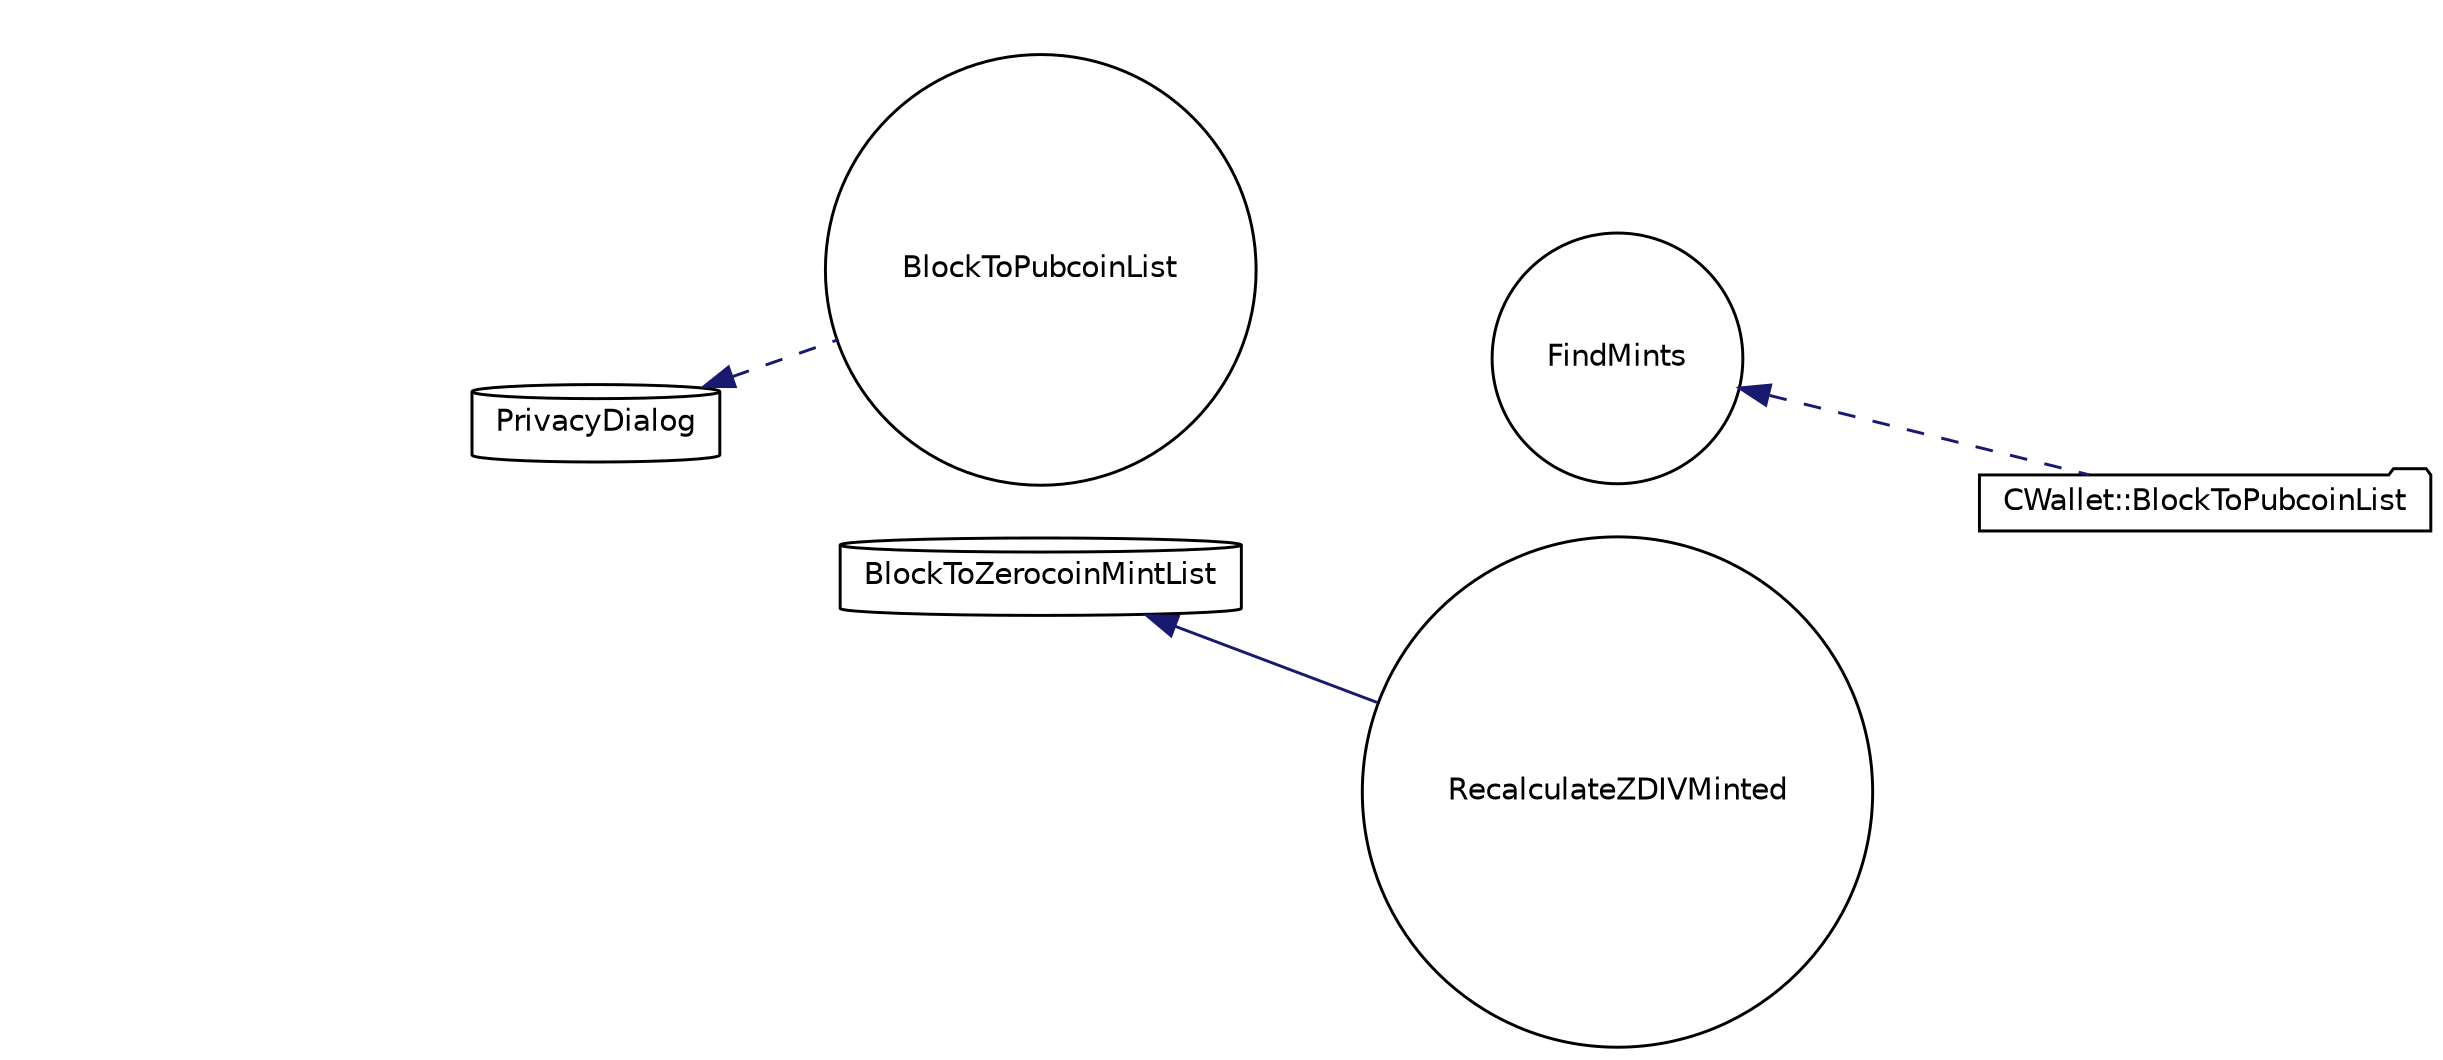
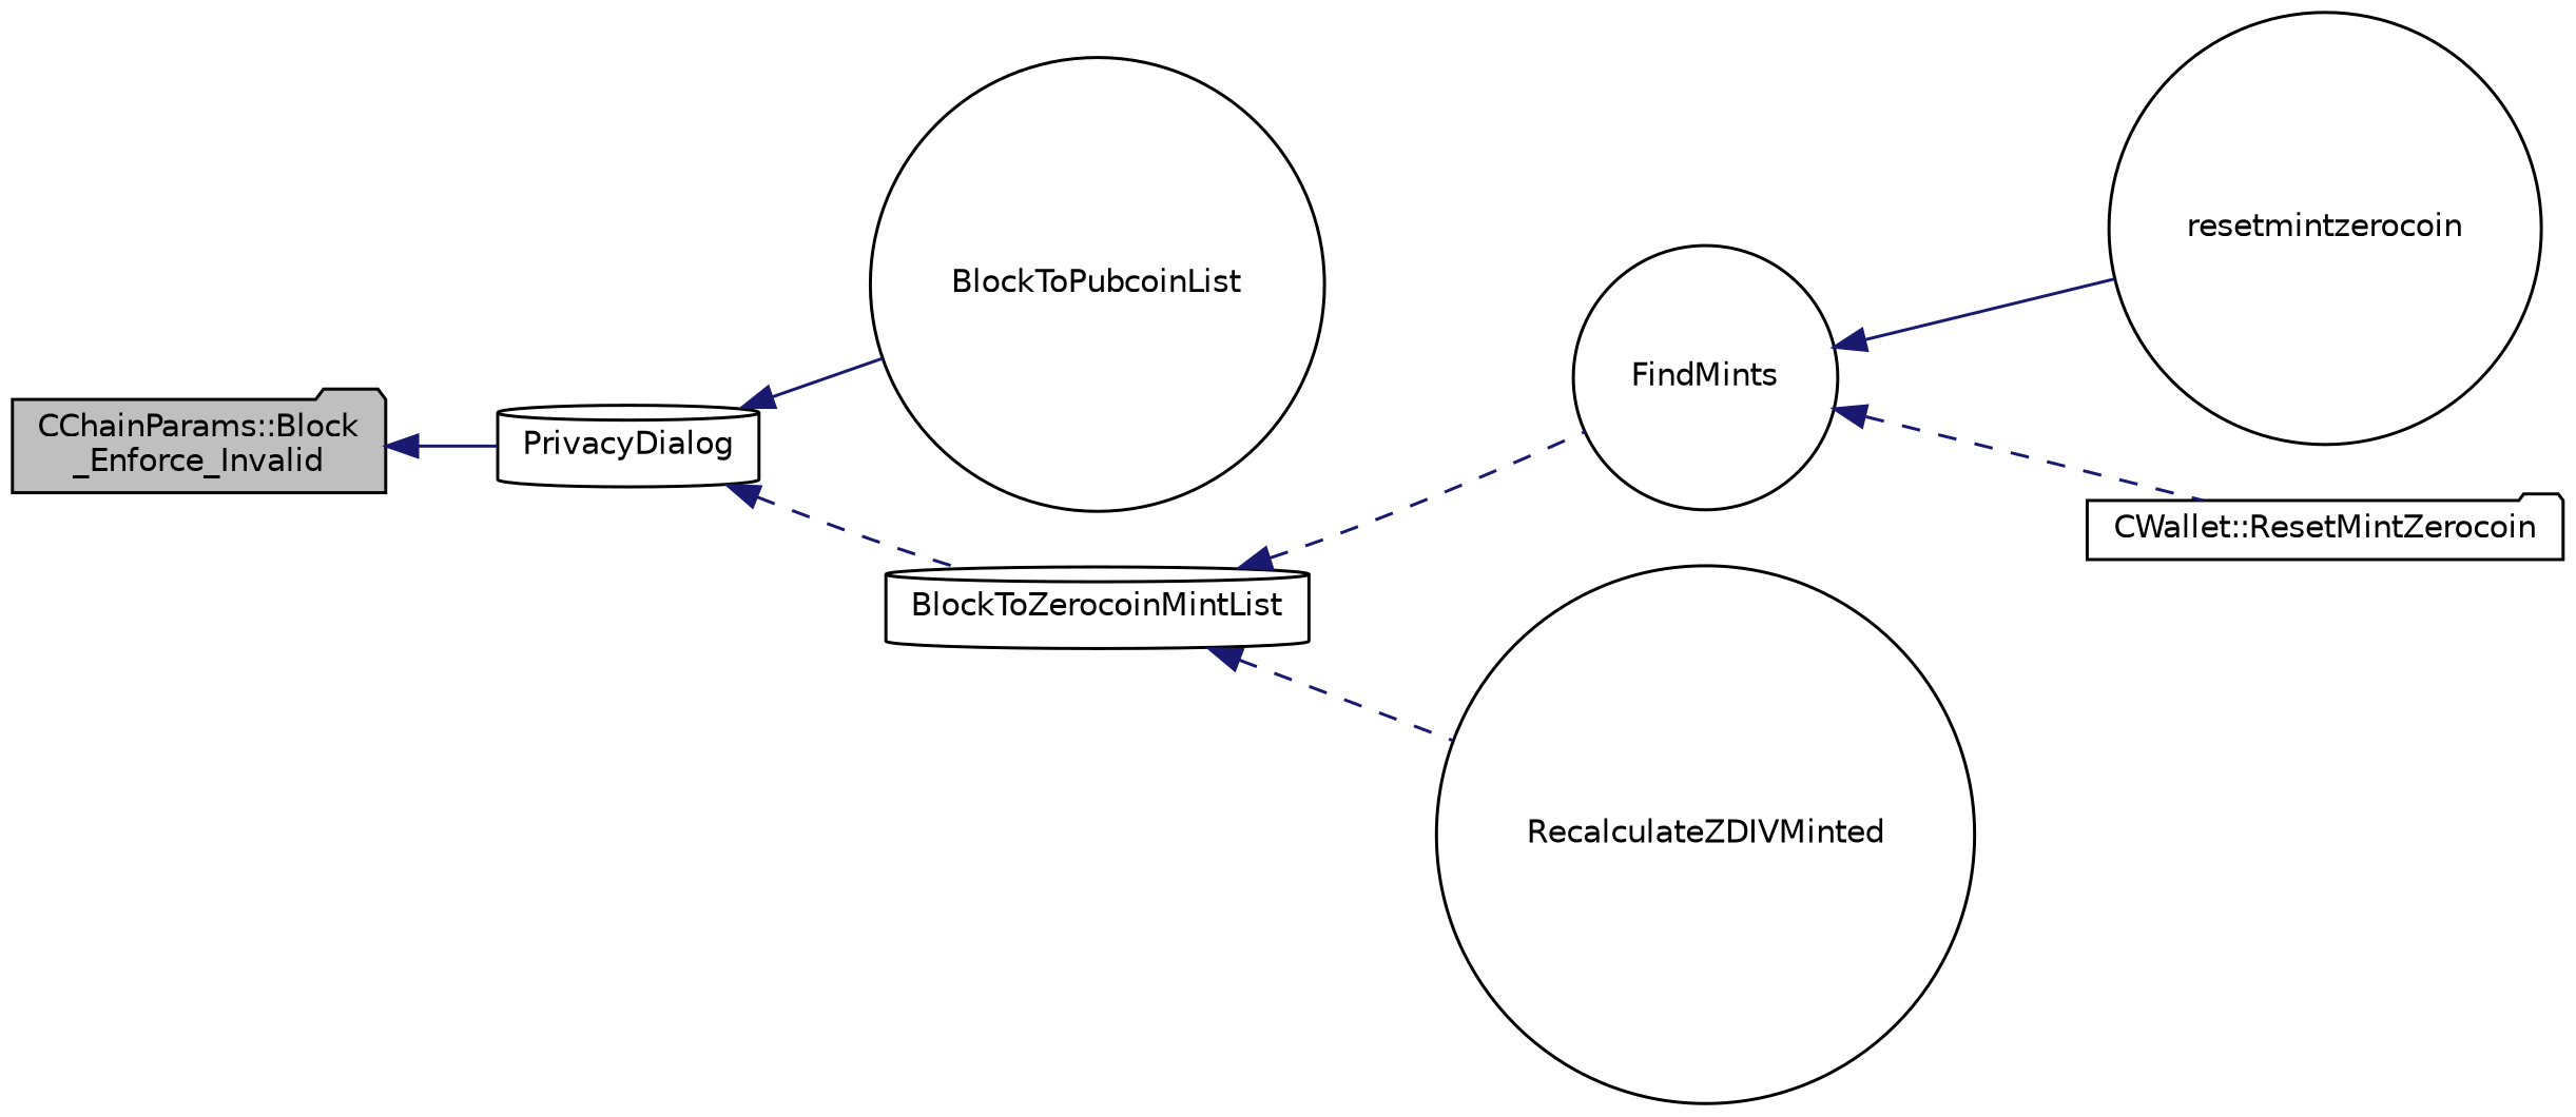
  digraph {
    rankdir=LR
    node [color=black fillcolor=white fontname=Helvetica fontsize=10 shape=circle style=filled]
    edge [color=midnightblue dir=back fontname=Helvetica fontsize=10 labelfontname=Helvetica labelfontsize=10 style=dashed]
+   n1 [fillcolor=grey75 fontcolor=black height=0.2 label="CChainParams::Block\l_Enforce_Invalid" shape=folder width=0.4]
    n2 [height=0.2 label=PrivacyDialog shape=cylinder width=0.4]
    n3 [height=0.2 label=BlockToPubcoinList width=0.4]
    n4 [height=0.2 label=BlockToZerocoinMintList shape=cylinder width=0.4]
    n5 [height=0.2 label=FindMints width=0.4]
    n6 [height=0.2 label=RecalculateZDIVMinted width=0.4]
-   n8 [height=0.2 label="CWallet::BlockToPubcoinList" shape=folder width=0.4]
-   n2 -> n3
-   n4 -> n6 [style=solid]
+   n7 [height=0.2 label=resetmintzerocoin width=0.4]
+   n8 [height=0.2 label="CWallet::ResetMintZerocoin" shape=folder width=0.4]
+   n1 -> n2 [style=solid]
+   n2 -> n3 [style=solid]
+   n2 -> n4
+   n4 -> n5
+   n4 -> n6
+   n5 -> n7 [style=solid]
    n5 -> n8
  }
